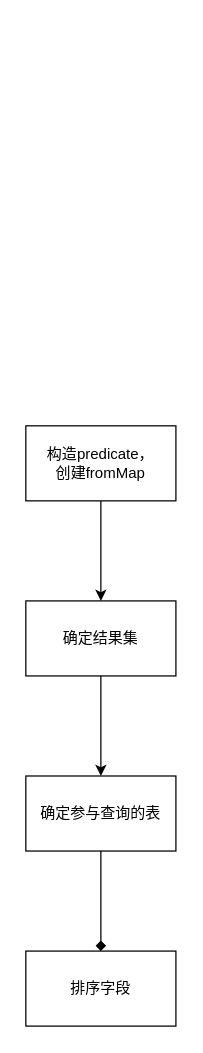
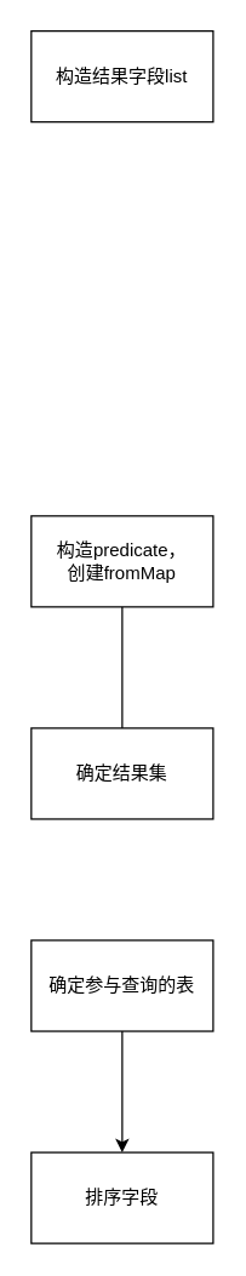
  <mxCell id="0" />
  <mxCell id="1" parent="0" />
- <mxCell id="2" value="" style="edgeStyle=orthogonalEdgeStyle;rounded=0;orthogonalLoop=1;jettySize=auto;html=1;" edge="1" parent="1" source="3" target="5"><mxGeometry relative="1" as="geometry" /></mxCell>
+ <mxCell id="2" value="" style="edgeStyle=orthogonalEdgeStyle;rounded=0;orthogonalLoop=1;jettySize=auto;html=1;endArrow=none;" edge="1" parent="1" source="3" target="5"><mxGeometry relative="1" as="geometry" /></mxCell>
  <mxCell id="3" value="构造predicate，&lt;br&gt;创建fromMap" style="rounded=0;whiteSpace=wrap;html=1;" vertex="1" parent="1"><mxGeometry x="20" y="340" width="120" height="60" as="geometry" /></mxCell>
- <mxCell id="4" value="" style="edgeStyle=orthogonalEdgeStyle;rounded=0;orthogonalLoop=1;jettySize=auto;html=1;" edge="1" parent="1" source="5" target="7"><mxGeometry relative="1" as="geometry" /></mxCell>
  <mxCell id="5" value="确定结果集" style="rounded=0;whiteSpace=wrap;html=1;" vertex="1" parent="1"><mxGeometry x="20" y="480" width="120" height="60" as="geometry" /></mxCell>
- <mxCell id="6" value="" style="edgeStyle=orthogonalEdgeStyle;rounded=0;orthogonalLoop=1;jettySize=auto;html=1;endArrow=diamond;" edge="1" parent="1" source="7" target="8"><mxGeometry relative="1" as="geometry" /></mxCell>
+ <mxCell id="6" value="" style="edgeStyle=orthogonalEdgeStyle;rounded=0;orthogonalLoop=1;jettySize=auto;html=1;" edge="1" parent="1" source="7" target="8"><mxGeometry relative="1" as="geometry" /></mxCell>
  <mxCell id="7" value="确定参与查询的表" style="rounded=0;whiteSpace=wrap;html=1;" vertex="1" parent="1"><mxGeometry x="20" y="620" width="120" height="60" as="geometry" /></mxCell>
  <mxCell id="8" value="排序字段" style="rounded=0;whiteSpace=wrap;html=1;" vertex="1" parent="1"><mxGeometry x="20" y="760" width="120" height="60" as="geometry" /></mxCell>
+ <mxCell id="9" value="构造结果字段list" style="rounded=0;whiteSpace=wrap;html=1;" vertex="1" parent="1"><mxGeometry x="20" y="20" width="120" height="60" as="geometry" /></mxCell>
